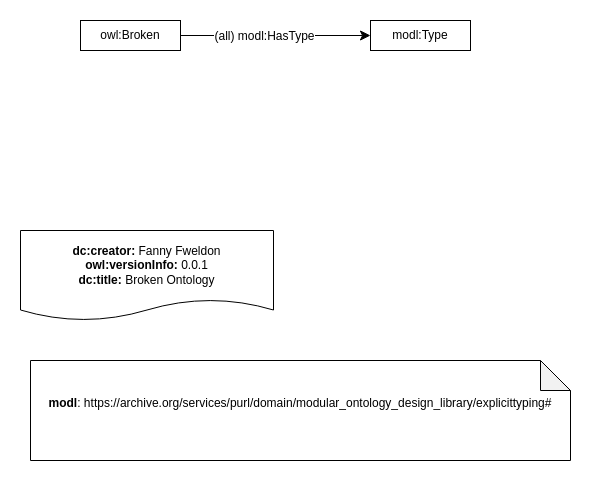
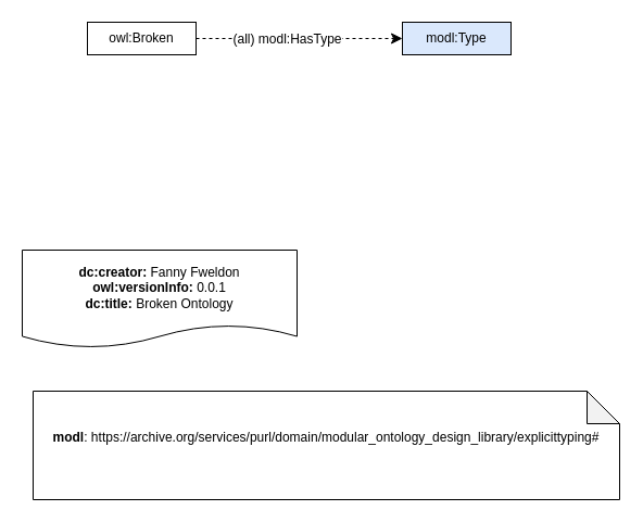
  <mxCell id="0" />
  <mxCell id="1" parent="0" />
  <mxCell id="2" value="&lt;div&gt;&lt;b&gt;modl&lt;/b&gt;: https://archive.org/services/purl/domain/modular_ontology_design_library/explicittyping#&lt;/div&gt;&lt;div&gt;&lt;br&gt;&lt;/div&gt;" style="shape=note;whiteSpace=wrap;html=1;backgroundOutline=1;darkOpacity=0.05;" vertex="1" parent="1"><mxGeometry x="30" y="360" width="540" height="100" as="geometry" /></mxCell>
  <mxCell id="3" value="&lt;div&gt;&lt;b&gt;dc:creator:&lt;/b&gt;&amp;nbsp;Fanny Fweldon&lt;/div&gt;&lt;div&gt;&lt;b&gt;owl:versionInfo:&lt;/b&gt; 0.0.1&lt;/div&gt;&lt;div&gt;&lt;b&gt;dc:title:&lt;/b&gt; Broken Ontology&lt;/div&gt;" style="shape=document;whiteSpace=wrap;html=1;boundedLbl=1;labelBackgroundColor=#ffffff;strokeColor=#000000;fontSize=12;fontColor=#000000;size=0.233;" vertex="1" parent="1"><mxGeometry x="20" y="230" width="253" height="90" as="geometry" /></mxCell>
- <mxCell id="4" value="modl:Type" style="rounded=0;whiteSpace=wrap;html=1;snapToPoint=1;points=[[0.1,0],[0.2,0],[0.3,0],[0.4,0],[0.5,0],[0.6,0],[0.7,0],[0.8,0],[0.9,0],[0,0.1],[0,0.3],[0,0.5],[0,0.7],[0,0.9],[0.1,1],[0.2,1],[0.3,1],[0.4,1],[0.5,1],[0.6,1],[0.7,1],[0.8,1],[0.9,1],[1,0.1],[1,0.3],[1,0.5],[1,0.7],[1,0.9]];" vertex="1" parent="1"><mxGeometry x="370" y="20" width="100" height="30" as="geometry" /></mxCell>
- <mxCell id="5" value="" style="endArrow=classic;html=1;exitX=1;exitY=0.5;exitDx=0;exitDy=0;endSize=8;entryX=0;entryY=0.5;entryDx=0;entryDy=0;arcSize=0;" edge="1" source="7" target="4" parent="1"><mxGeometry width="50" height="50" relative="1" as="geometry"><mxPoint x="185" y="35" as="sourcePoint" /><mxPoint x="380" y="40" as="targetPoint" /></mxGeometry></mxCell>
+ <mxCell id="4" value="modl:Type" style="rounded=0;whiteSpace=wrap;html=1;snapToPoint=1;points=[[0.1,0],[0.2,0],[0.3,0],[0.4,0],[0.5,0],[0.6,0],[0.7,0],[0.8,0],[0.9,0],[0,0.1],[0,0.3],[0,0.5],[0,0.7],[0,0.9],[0.1,1],[0.2,1],[0.3,1],[0.4,1],[0.5,1],[0.6,1],[0.7,1],[0.8,1],[0.9,1],[1,0.1],[1,0.3],[1,0.5],[1,0.7],[1,0.9]];fillColor=#dae8fc;" vertex="1" parent="1"><mxGeometry x="370" y="20" width="100" height="30" as="geometry" /></mxCell>
+ <mxCell id="5" value="" style="endArrow=classic;html=1;exitX=1;exitY=0.5;exitDx=0;exitDy=0;endSize=8;entryX=0;entryY=0.5;entryDx=0;entryDy=0;arcSize=0;dashed=1;" edge="1" source="7" target="4" parent="1"><mxGeometry width="50" height="50" relative="1" as="geometry"><mxPoint x="185" y="35" as="sourcePoint" /><mxPoint x="380" y="40" as="targetPoint" /></mxGeometry></mxCell>
  <mxCell id="6" value="(all) modl:HasType" style="text;html=1;align=center;verticalAlign=middle;resizable=0;points=[];labelBackgroundColor=#ffffff;" vertex="1" connectable="0" parent="5"><mxGeometry x="-0.127" relative="1" as="geometry"><mxPoint as="offset" /></mxGeometry></mxCell>
  <mxCell id="7" value="owl:Broken" style="rounded=0;whiteSpace=wrap;html=1;snapToPoint=1;points=[[0.1,0],[0.2,0],[0.3,0],[0.4,0],[0.5,0],[0.6,0],[0.7,0],[0.8,0],[0.9,0],[0,0.1],[0,0.3],[0,0.5],[0,0.7],[0,0.9],[0.1,1],[0.2,1],[0.3,1],[0.4,1],[0.5,1],[0.6,1],[0.7,1],[0.8,1],[0.9,1],[1,0.1],[1,0.3],[1,0.5],[1,0.7],[1,0.9]];" vertex="1" parent="1"><mxGeometry x="80" y="20" width="100" height="30" as="geometry" /></mxCell>
